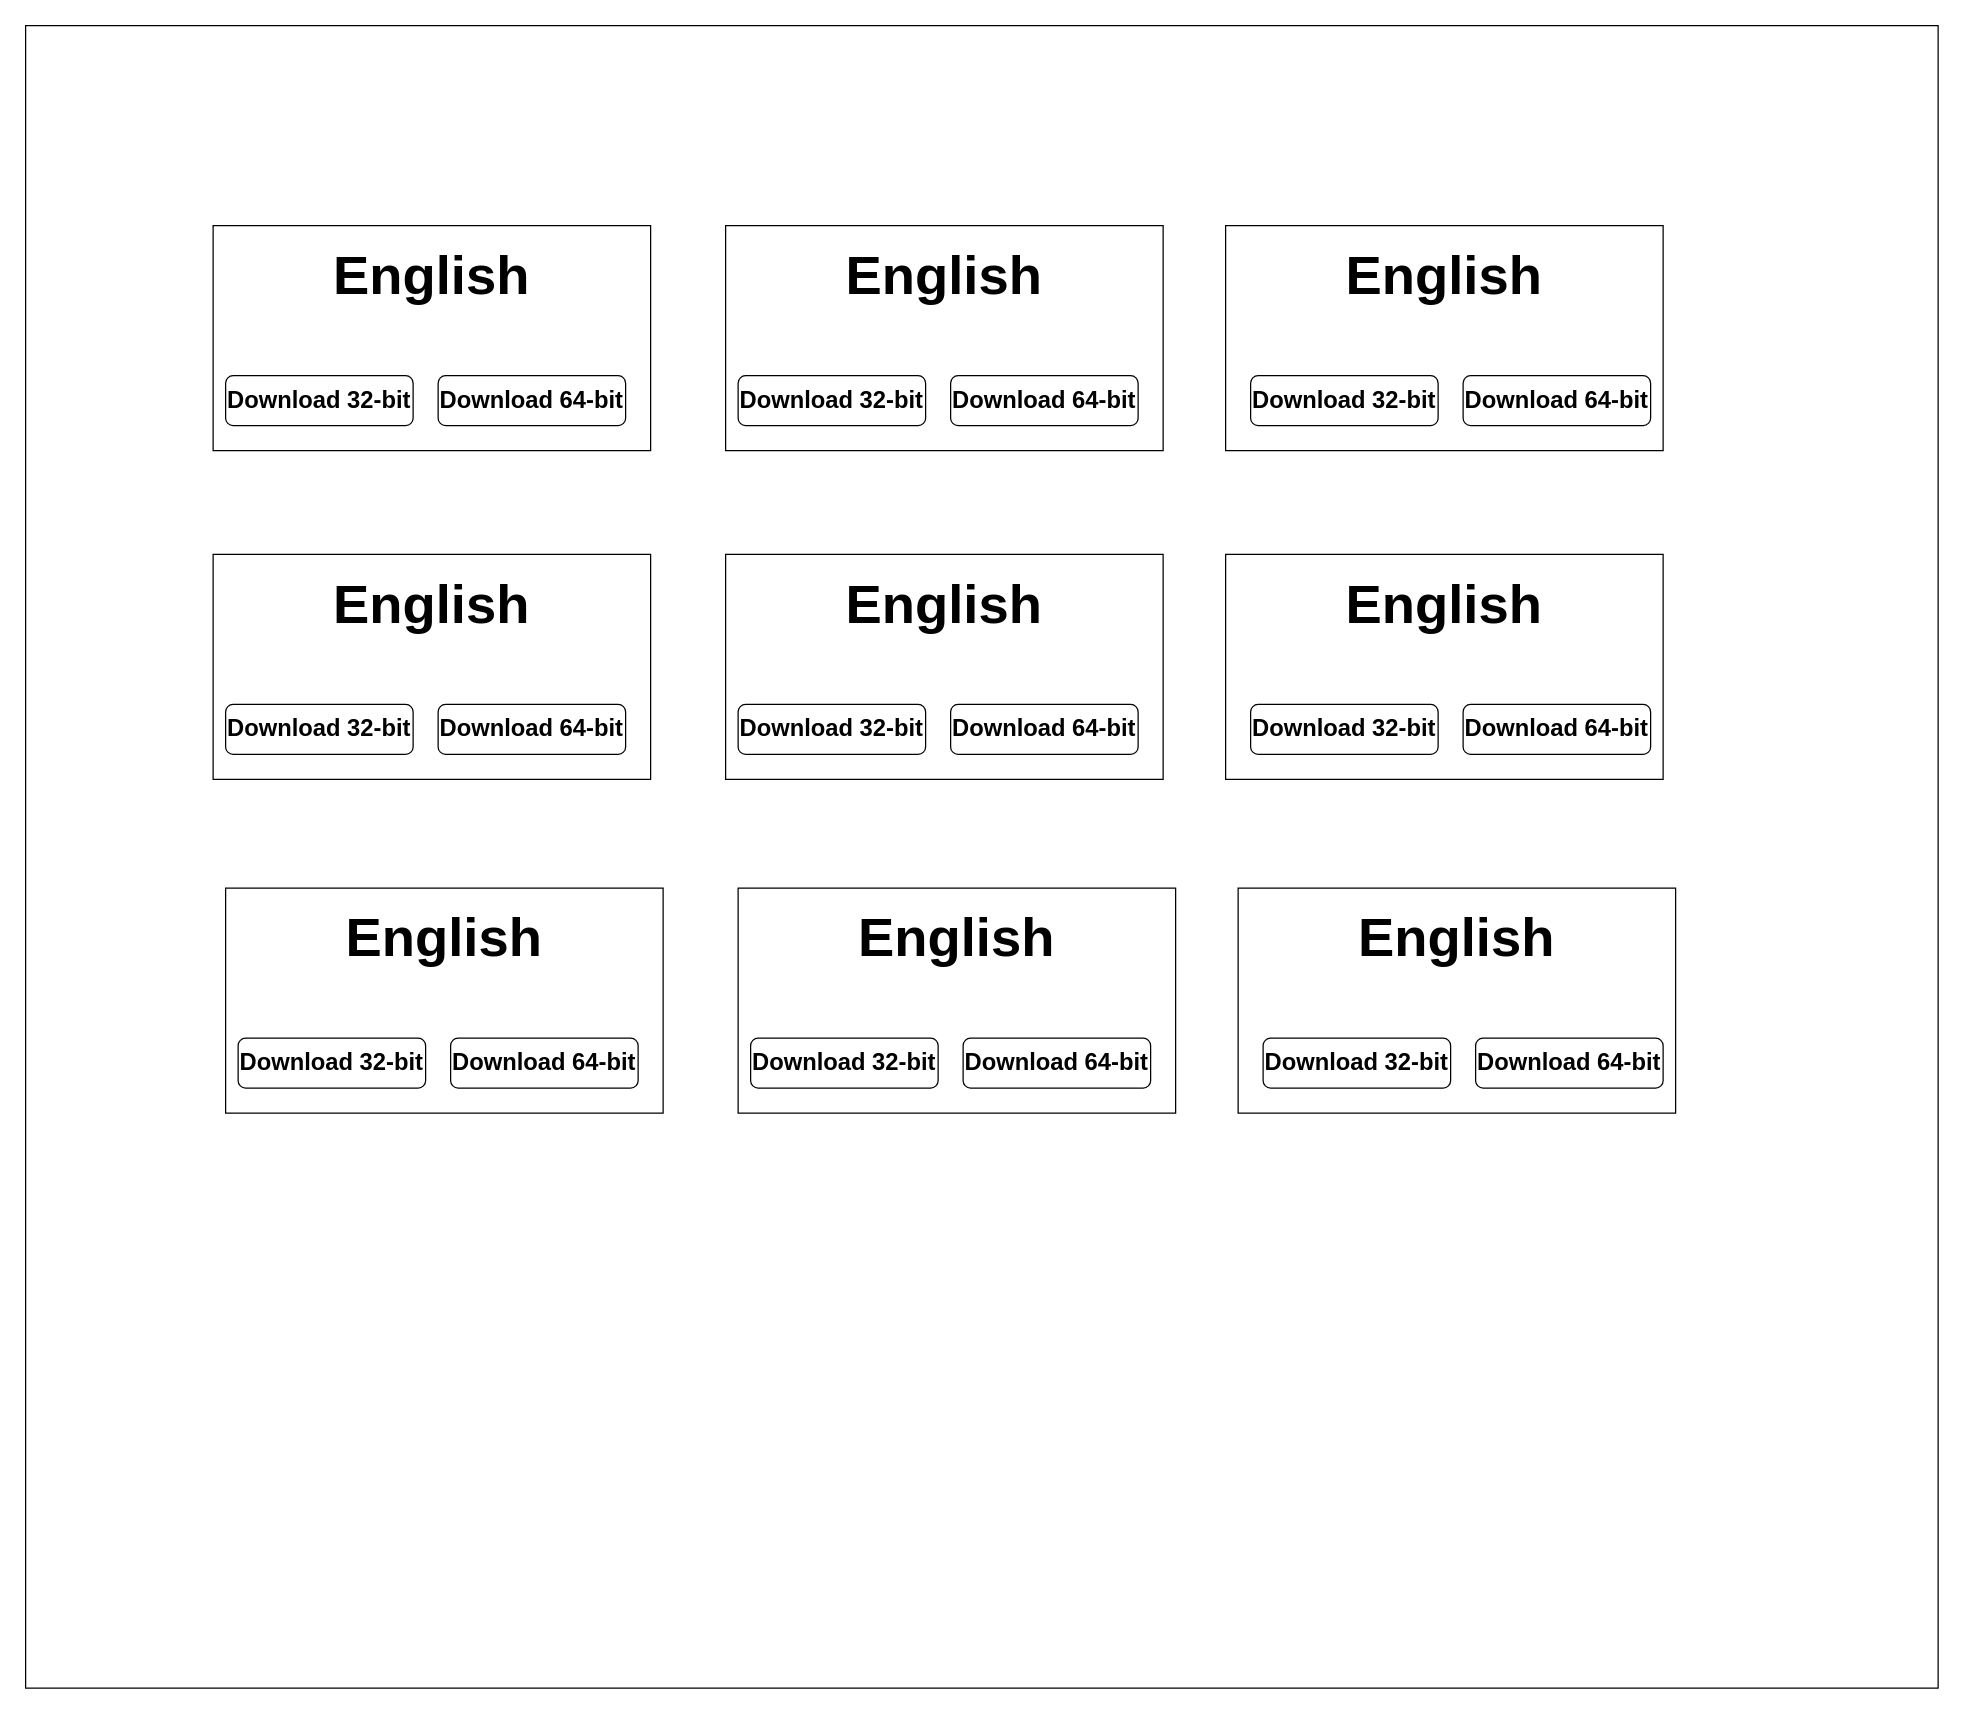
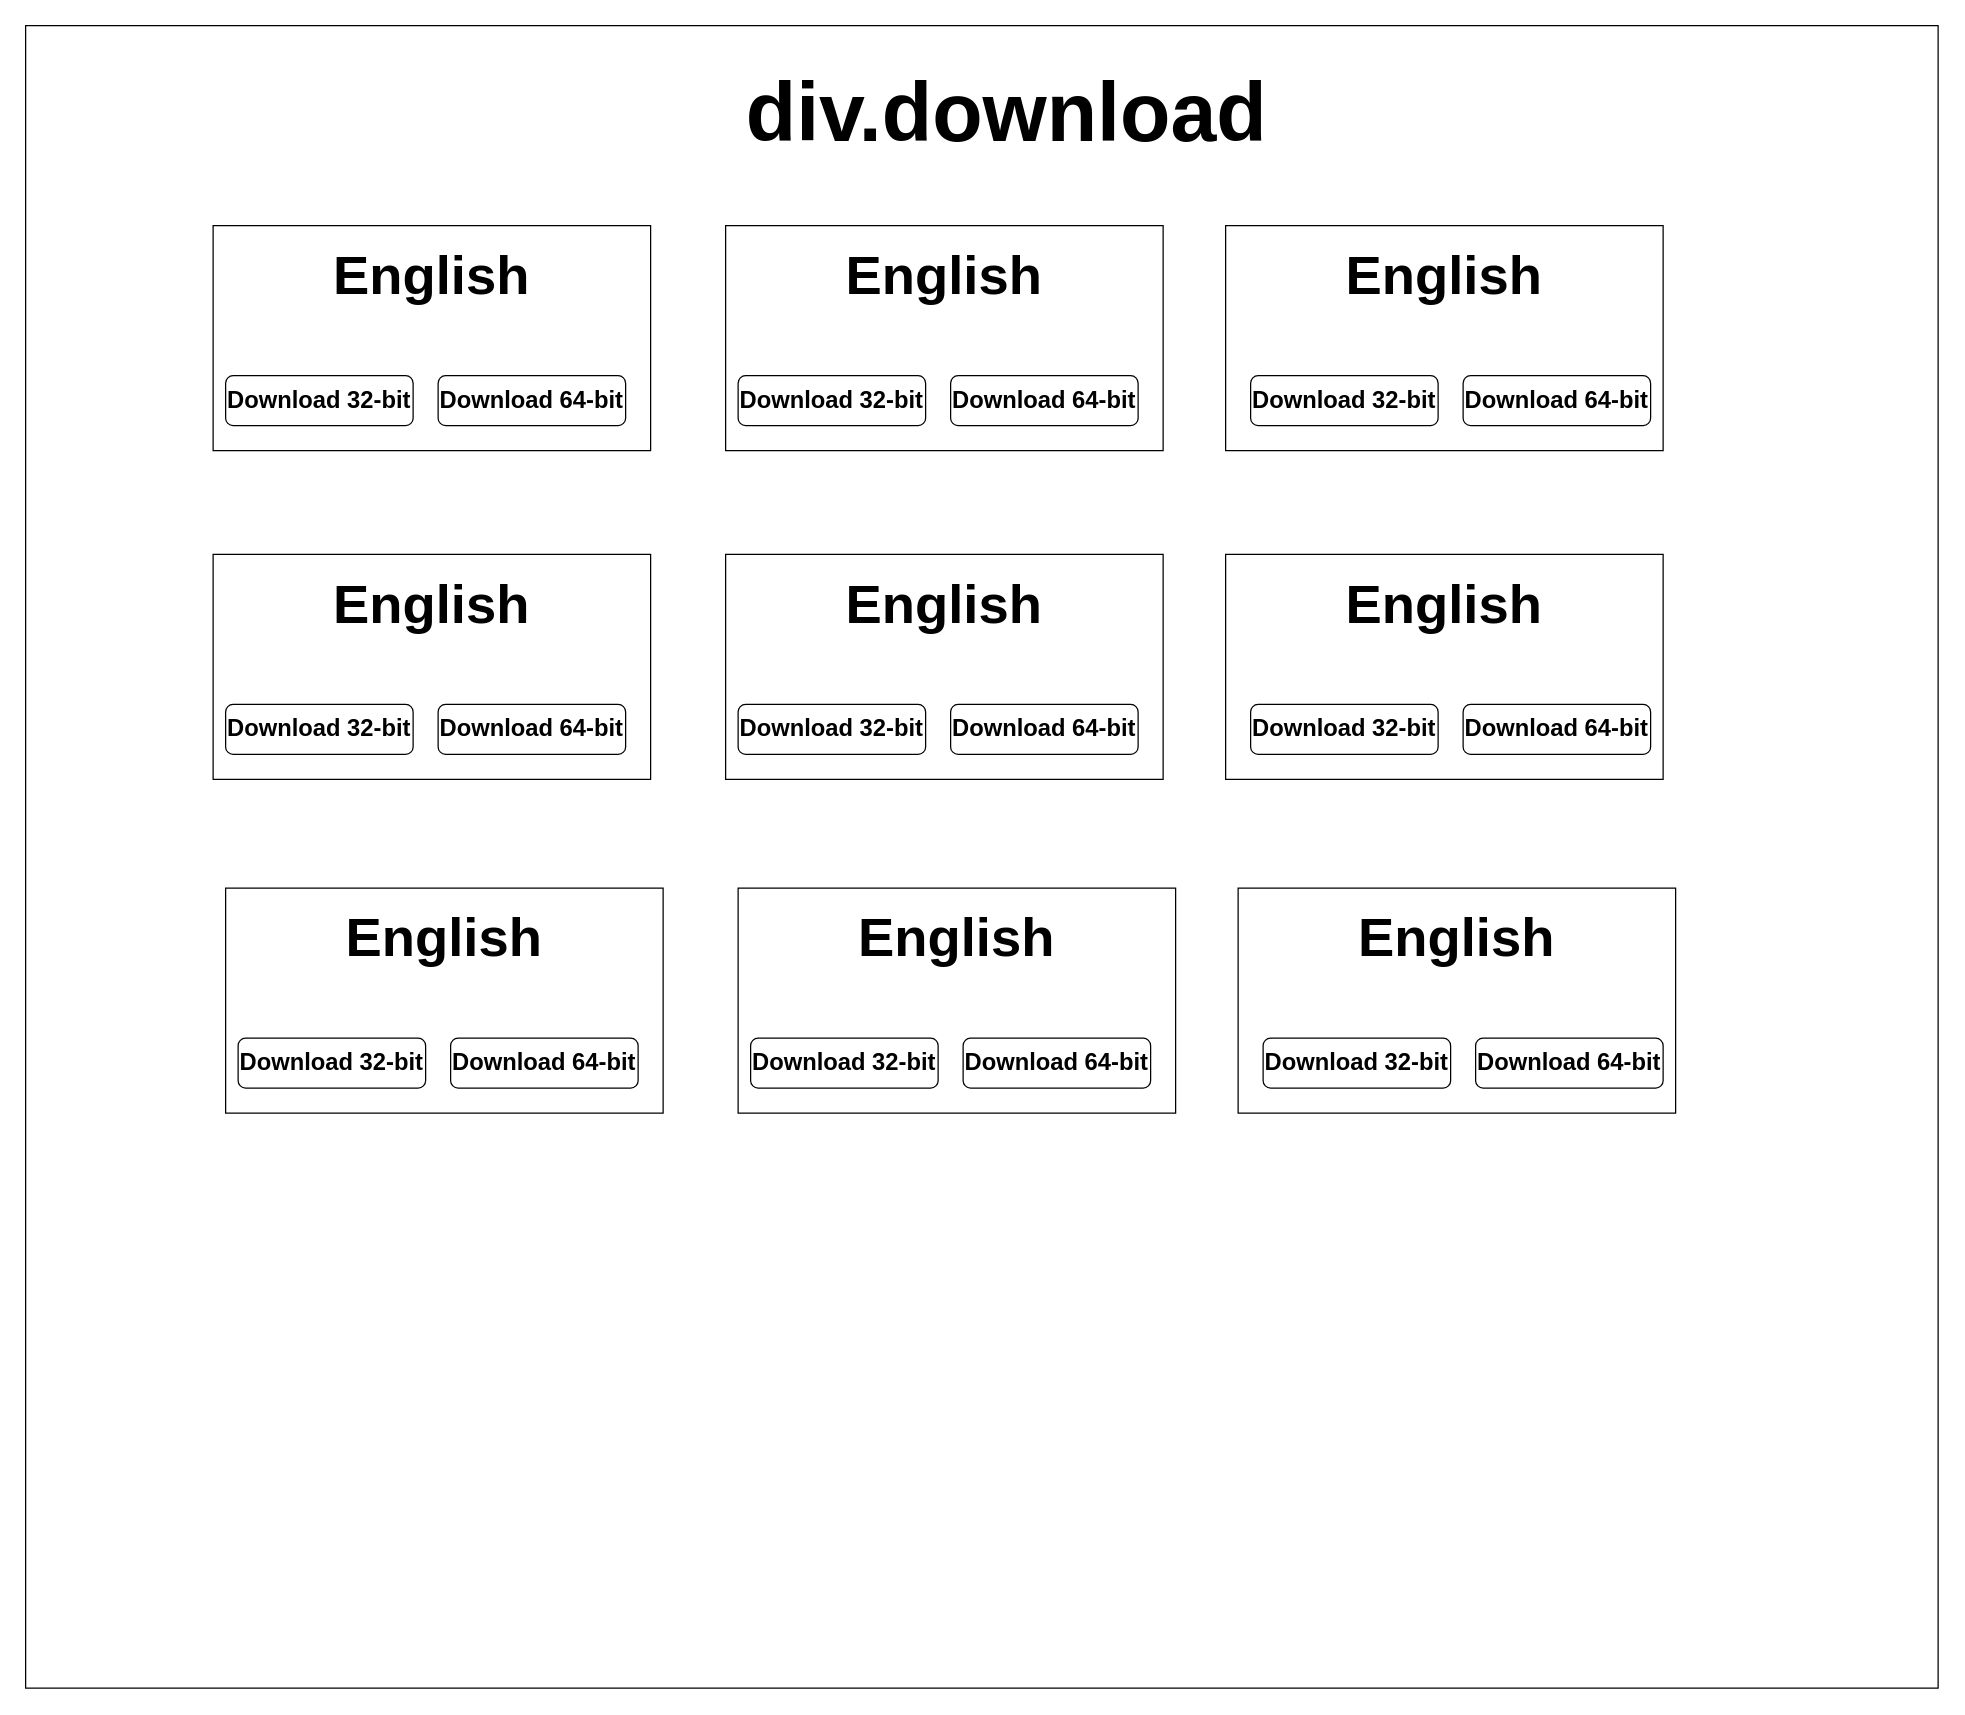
  <mxCell id="0" />
  <mxCell id="1" parent="0" />
  <mxCell id="2" value="" style="rounded=0;whiteSpace=wrap;html=1;" vertex="1" parent="1"><mxGeometry x="20" y="20" width="1530" height="1330" as="geometry" /></mxCell>
  <mxCell id="3" value="" style="rounded=0;whiteSpace=wrap;html=1;" vertex="1" parent="1"><mxGeometry x="170" y="180" width="350" height="180" as="geometry" /></mxCell>
+ <mxCell id="4" value="&lt;h1&gt;div.download&lt;/h1&gt;" style="text;html=1;strokeColor=none;fillColor=none;align=center;verticalAlign=middle;whiteSpace=wrap;rounded=0;fontSize=33;" vertex="1" parent="1"><mxGeometry x="580" y="40" width="450" height="100" as="geometry" /></mxCell>
  <mxCell id="5" value="&lt;h2&gt;English&lt;/h2&gt;" style="text;html=1;strokeColor=none;fillColor=none;align=center;verticalAlign=middle;whiteSpace=wrap;rounded=0;fontSize=29;" vertex="1" parent="1"><mxGeometry x="245" y="190" width="200" height="60" as="geometry" /></mxCell>
  <mxCell id="6" value="&lt;h4&gt;Download 32-bit&lt;/h4&gt;" style="rounded=1;whiteSpace=wrap;html=1;fontSize=19;" vertex="1" parent="1"><mxGeometry x="180" y="300" width="150" height="40" as="geometry" /></mxCell>
  <mxCell id="7" value="&lt;h4&gt;Download 64-bit&lt;/h4&gt;" style="rounded=1;whiteSpace=wrap;html=1;fontSize=19;" vertex="1" parent="1"><mxGeometry x="350" y="300" width="150" height="40" as="geometry" /></mxCell>
  <mxCell id="8" value="" style="rounded=0;whiteSpace=wrap;html=1;" vertex="1" parent="1"><mxGeometry x="580" y="180" width="350" height="180" as="geometry" /></mxCell>
  <mxCell id="9" value="&lt;h2&gt;English&lt;/h2&gt;" style="text;html=1;strokeColor=none;fillColor=none;align=center;verticalAlign=middle;whiteSpace=wrap;rounded=0;fontSize=29;" vertex="1" parent="1"><mxGeometry x="655" y="190" width="200" height="60" as="geometry" /></mxCell>
  <mxCell id="10" value="&lt;h4&gt;Download 32-bit&lt;/h4&gt;" style="rounded=1;whiteSpace=wrap;html=1;fontSize=19;" vertex="1" parent="1"><mxGeometry x="590" y="300" width="150" height="40" as="geometry" /></mxCell>
  <mxCell id="11" value="&lt;h4&gt;Download 64-bit&lt;/h4&gt;" style="rounded=1;whiteSpace=wrap;html=1;fontSize=19;" vertex="1" parent="1"><mxGeometry x="760" y="300" width="150" height="40" as="geometry" /></mxCell>
  <mxCell id="12" value="" style="rounded=0;whiteSpace=wrap;html=1;" vertex="1" parent="1"><mxGeometry x="980" y="180" width="350" height="180" as="geometry" /></mxCell>
  <mxCell id="13" value="&lt;h2&gt;English&lt;/h2&gt;" style="text;html=1;strokeColor=none;fillColor=none;align=center;verticalAlign=middle;whiteSpace=wrap;rounded=0;fontSize=29;" vertex="1" parent="1"><mxGeometry x="1055" y="190" width="200" height="60" as="geometry" /></mxCell>
  <mxCell id="14" value="&lt;h4&gt;Download 32-bit&lt;/h4&gt;" style="rounded=1;whiteSpace=wrap;html=1;fontSize=19;" vertex="1" parent="1"><mxGeometry x="1000" y="300" width="150" height="40" as="geometry" /></mxCell>
  <mxCell id="15" value="&lt;h4&gt;Download 64-bit&lt;/h4&gt;" style="rounded=1;whiteSpace=wrap;html=1;fontSize=19;" vertex="1" parent="1"><mxGeometry x="1170" y="300" width="150" height="40" as="geometry" /></mxCell>
  <mxCell id="16" value="" style="rounded=0;whiteSpace=wrap;html=1;" vertex="1" parent="1"><mxGeometry x="180" y="710" width="350" height="180" as="geometry" /></mxCell>
  <mxCell id="17" value="&lt;h2&gt;English&lt;/h2&gt;" style="text;html=1;strokeColor=none;fillColor=none;align=center;verticalAlign=middle;whiteSpace=wrap;rounded=0;fontSize=29;" vertex="1" parent="1"><mxGeometry x="255" y="720" width="200" height="60" as="geometry" /></mxCell>
  <mxCell id="18" value="&lt;h4&gt;Download 32-bit&lt;/h4&gt;" style="rounded=1;whiteSpace=wrap;html=1;fontSize=19;" vertex="1" parent="1"><mxGeometry x="190" y="830" width="150" height="40" as="geometry" /></mxCell>
  <mxCell id="19" value="&lt;h4&gt;Download 64-bit&lt;/h4&gt;" style="rounded=1;whiteSpace=wrap;html=1;fontSize=19;" vertex="1" parent="1"><mxGeometry x="360" y="830" width="150" height="40" as="geometry" /></mxCell>
  <mxCell id="20" value="" style="rounded=0;whiteSpace=wrap;html=1;" vertex="1" parent="1"><mxGeometry x="590" y="710" width="350" height="180" as="geometry" /></mxCell>
  <mxCell id="21" value="&lt;h2&gt;English&lt;/h2&gt;" style="text;html=1;strokeColor=none;fillColor=none;align=center;verticalAlign=middle;whiteSpace=wrap;rounded=0;fontSize=29;" vertex="1" parent="1"><mxGeometry x="665" y="720" width="200" height="60" as="geometry" /></mxCell>
  <mxCell id="22" value="&lt;h4&gt;Download 32-bit&lt;/h4&gt;" style="rounded=1;whiteSpace=wrap;html=1;fontSize=19;" vertex="1" parent="1"><mxGeometry x="600" y="830" width="150" height="40" as="geometry" /></mxCell>
  <mxCell id="23" value="&lt;h4&gt;Download 64-bit&lt;/h4&gt;" style="rounded=1;whiteSpace=wrap;html=1;fontSize=19;" vertex="1" parent="1"><mxGeometry x="770" y="830" width="150" height="40" as="geometry" /></mxCell>
  <mxCell id="24" value="" style="rounded=0;whiteSpace=wrap;html=1;" vertex="1" parent="1"><mxGeometry x="990" y="710" width="350" height="180" as="geometry" /></mxCell>
  <mxCell id="25" value="&lt;h2&gt;English&lt;/h2&gt;" style="text;html=1;strokeColor=none;fillColor=none;align=center;verticalAlign=middle;whiteSpace=wrap;rounded=0;fontSize=29;" vertex="1" parent="1"><mxGeometry x="1065" y="720" width="200" height="60" as="geometry" /></mxCell>
  <mxCell id="26" value="&lt;h4&gt;Download 32-bit&lt;/h4&gt;" style="rounded=1;whiteSpace=wrap;html=1;fontSize=19;" vertex="1" parent="1"><mxGeometry x="1010" y="830" width="150" height="40" as="geometry" /></mxCell>
  <mxCell id="27" value="&lt;h4&gt;Download 64-bit&lt;/h4&gt;" style="rounded=1;whiteSpace=wrap;html=1;fontSize=19;" vertex="1" parent="1"><mxGeometry x="1180" y="830" width="150" height="40" as="geometry" /></mxCell>
  <mxCell id="28" value="" style="rounded=0;whiteSpace=wrap;html=1;" vertex="1" parent="1"><mxGeometry x="170" y="443" width="350" height="180" as="geometry" /></mxCell>
  <mxCell id="29" value="&lt;h2&gt;English&lt;/h2&gt;" style="text;html=1;strokeColor=none;fillColor=none;align=center;verticalAlign=middle;whiteSpace=wrap;rounded=0;fontSize=29;" vertex="1" parent="1"><mxGeometry x="245" y="453" width="200" height="60" as="geometry" /></mxCell>
  <mxCell id="30" value="&lt;h4&gt;Download 32-bit&lt;/h4&gt;" style="rounded=1;whiteSpace=wrap;html=1;fontSize=19;" vertex="1" parent="1"><mxGeometry x="180" y="563" width="150" height="40" as="geometry" /></mxCell>
  <mxCell id="31" value="&lt;h4&gt;Download 64-bit&lt;/h4&gt;" style="rounded=1;whiteSpace=wrap;html=1;fontSize=19;" vertex="1" parent="1"><mxGeometry x="350" y="563" width="150" height="40" as="geometry" /></mxCell>
  <mxCell id="32" value="" style="rounded=0;whiteSpace=wrap;html=1;" vertex="1" parent="1"><mxGeometry x="580" y="443" width="350" height="180" as="geometry" /></mxCell>
  <mxCell id="33" value="&lt;h2&gt;English&lt;/h2&gt;" style="text;html=1;strokeColor=none;fillColor=none;align=center;verticalAlign=middle;whiteSpace=wrap;rounded=0;fontSize=29;" vertex="1" parent="1"><mxGeometry x="655" y="453" width="200" height="60" as="geometry" /></mxCell>
  <mxCell id="34" value="&lt;h4&gt;Download 32-bit&lt;/h4&gt;" style="rounded=1;whiteSpace=wrap;html=1;fontSize=19;" vertex="1" parent="1"><mxGeometry x="590" y="563" width="150" height="40" as="geometry" /></mxCell>
  <mxCell id="35" value="&lt;h4&gt;Download 64-bit&lt;/h4&gt;" style="rounded=1;whiteSpace=wrap;html=1;fontSize=19;" vertex="1" parent="1"><mxGeometry x="760" y="563" width="150" height="40" as="geometry" /></mxCell>
  <mxCell id="36" value="" style="rounded=0;whiteSpace=wrap;html=1;" vertex="1" parent="1"><mxGeometry x="980" y="443" width="350" height="180" as="geometry" /></mxCell>
  <mxCell id="37" value="&lt;h2&gt;English&lt;/h2&gt;" style="text;html=1;strokeColor=none;fillColor=none;align=center;verticalAlign=middle;whiteSpace=wrap;rounded=0;fontSize=29;" vertex="1" parent="1"><mxGeometry x="1055" y="453" width="200" height="60" as="geometry" /></mxCell>
  <mxCell id="38" value="&lt;h4&gt;Download 32-bit&lt;/h4&gt;" style="rounded=1;whiteSpace=wrap;html=1;fontSize=19;" vertex="1" parent="1"><mxGeometry x="1000" y="563" width="150" height="40" as="geometry" /></mxCell>
  <mxCell id="39" value="&lt;h4&gt;Download 64-bit&lt;/h4&gt;" style="rounded=1;whiteSpace=wrap;html=1;fontSize=19;" vertex="1" parent="1"><mxGeometry x="1170" y="563" width="150" height="40" as="geometry" /></mxCell>
